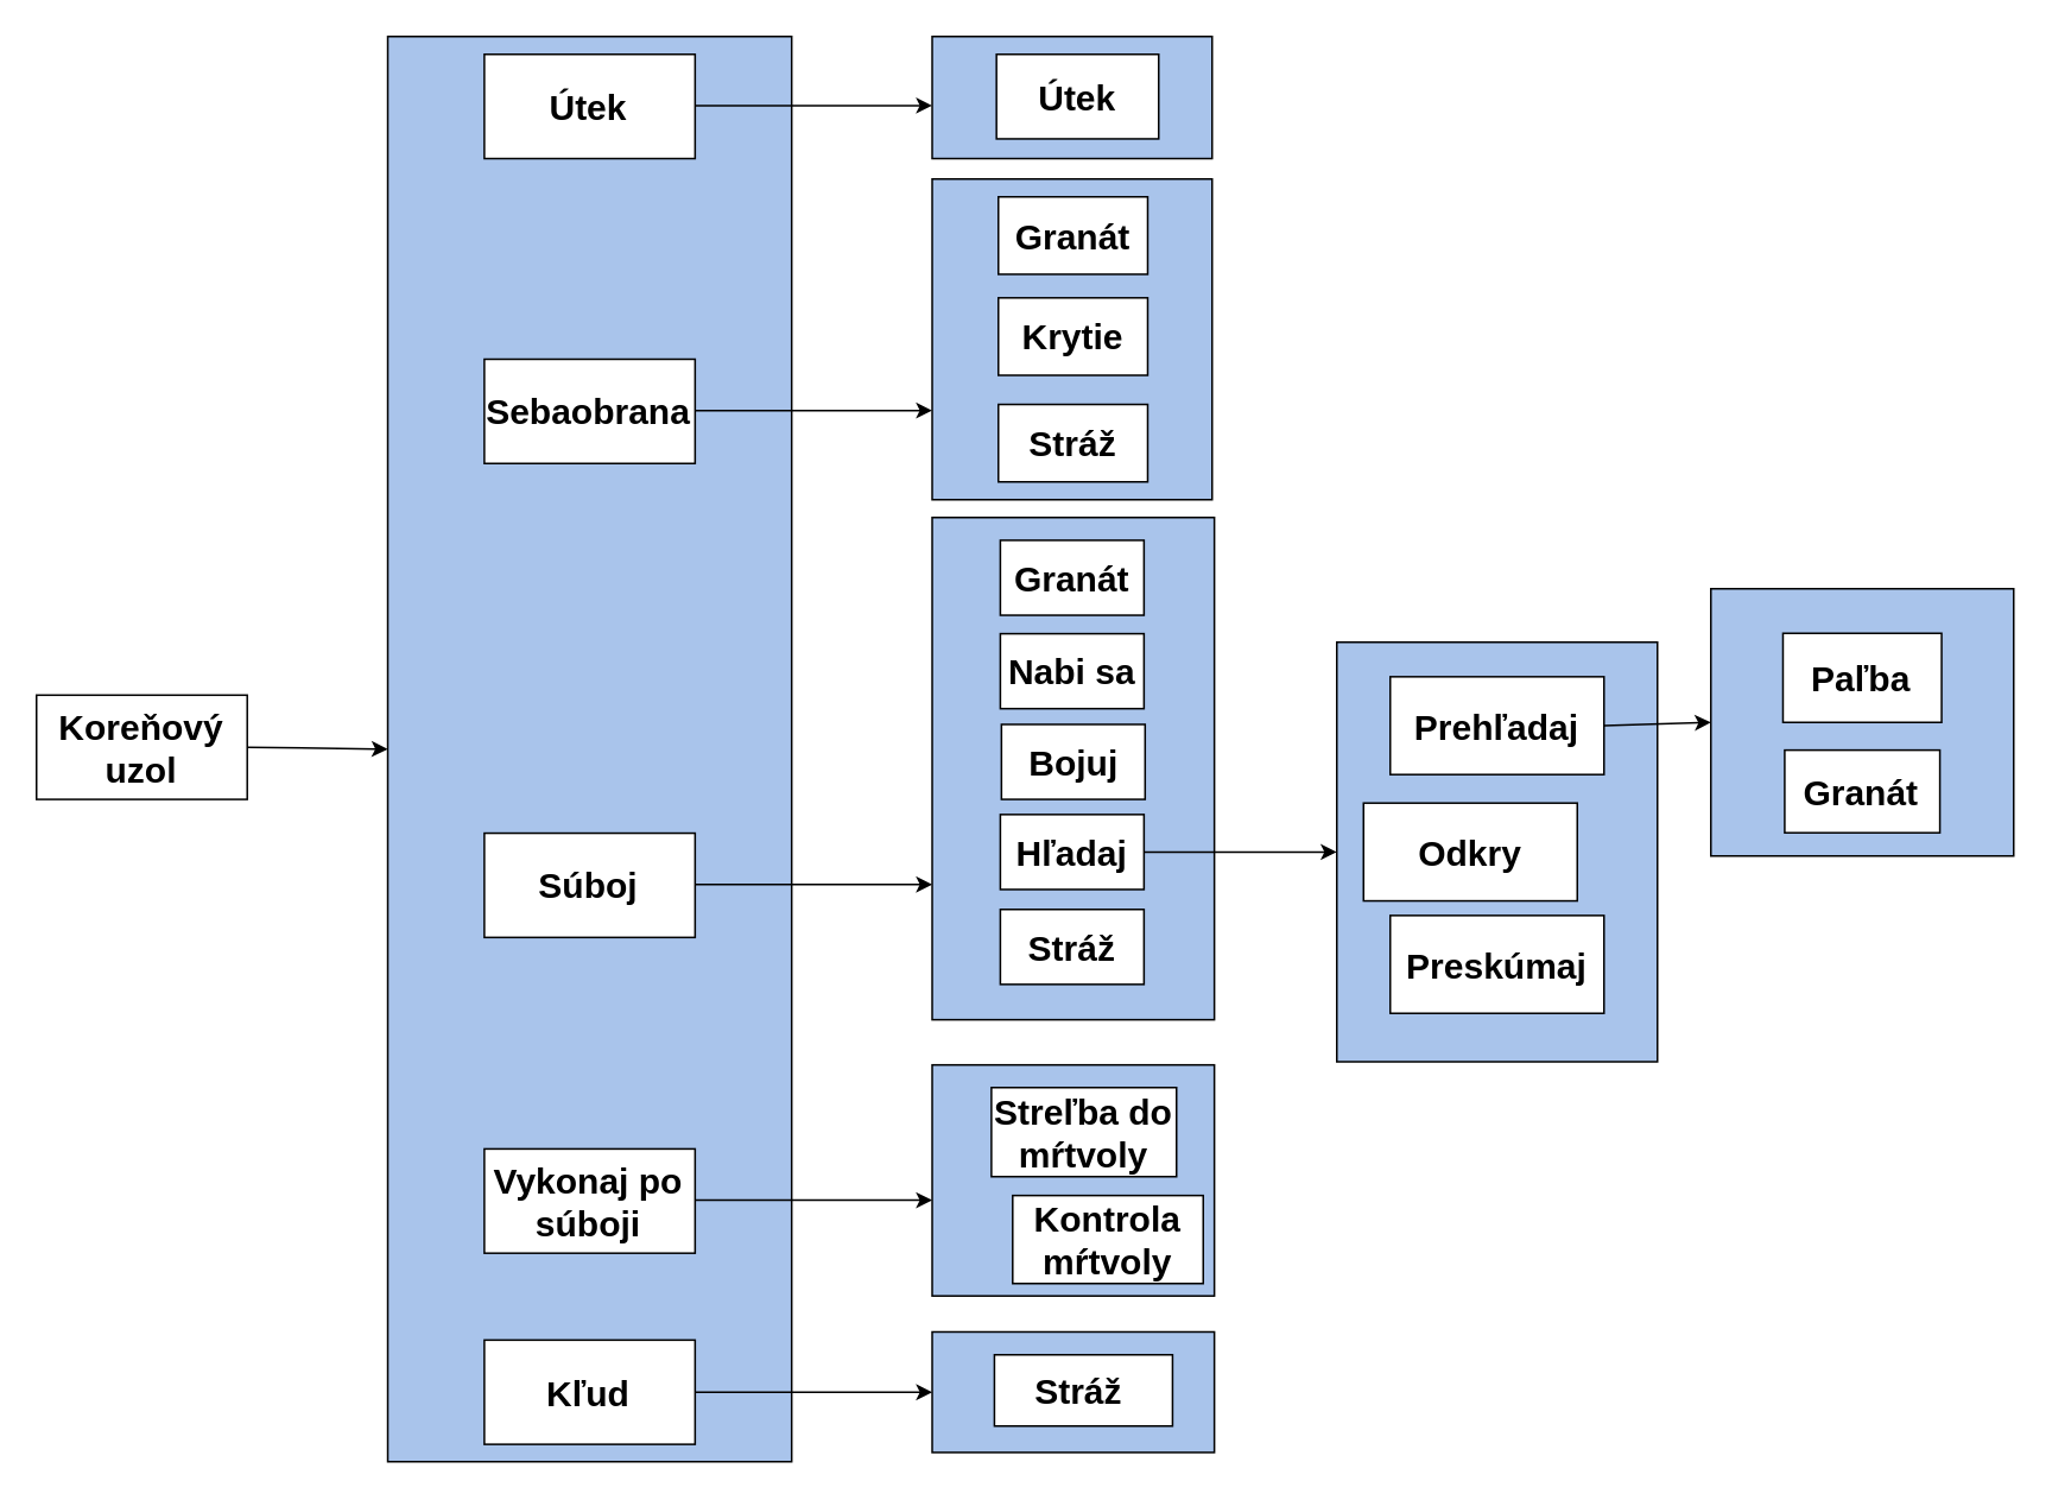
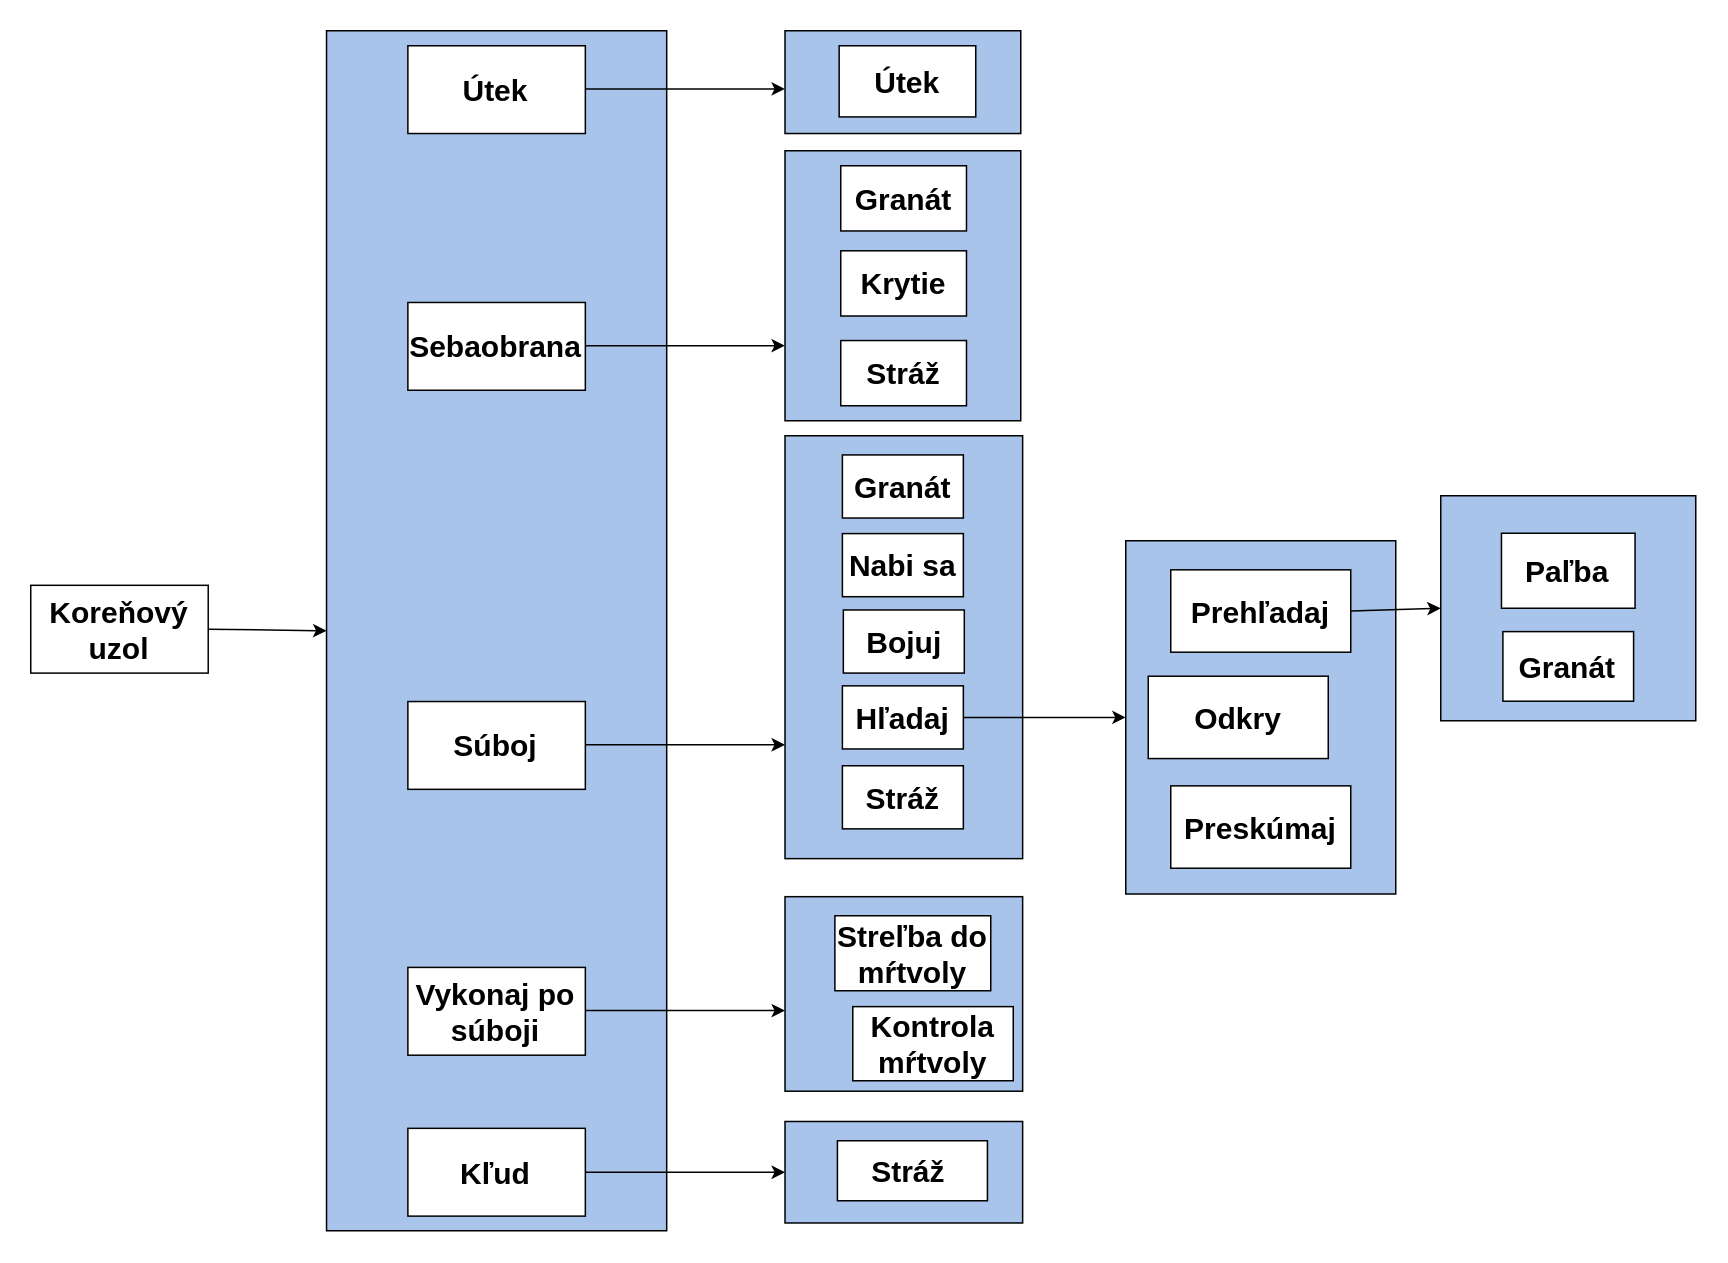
  <mxCell id="0" />
  <mxCell id="1" parent="0" />
  <mxCell id="2" value="Koreňový uzol" style="rounded=0;whiteSpace=wrap;html=1;fontSize=20;fontStyle=1" parent="1" vertex="1"><mxGeometry x="20" y="389.706" width="118.314" height="58.519" as="geometry" /></mxCell>
  <mxCell id="3" value="" style="rounded=0;whiteSpace=wrap;html=1;fillColor=#A9C4EB;fontSize=20;fontStyle=1" parent="1" vertex="1"><mxGeometry x="217.19" y="20" width="226.77" height="800" as="geometry" /></mxCell>
  <mxCell id="4" value="Kľud" style="rounded=0;whiteSpace=wrap;html=1;fontSize=20;fontStyle=1" parent="1" vertex="1"><mxGeometry x="271.418" y="751.728" width="118.314" height="58.519" as="geometry" /></mxCell>
  <mxCell id="5" value="Vykonaj po &lt;br style=&quot;font-size: 20px;&quot;&gt;súboji" style="rounded=0;whiteSpace=wrap;html=1;fontSize=20;fontStyle=1" parent="1" vertex="1"><mxGeometry x="271.418" y="644.444" width="118.314" height="58.519" as="geometry" /></mxCell>
  <mxCell id="6" value="Súboj" style="rounded=0;whiteSpace=wrap;html=1;fontSize=20;fontStyle=1" parent="1" vertex="1"><mxGeometry x="271.418" y="467.202" width="118.314" height="58.519" as="geometry" /></mxCell>
  <mxCell id="7" value="Sebaobrana" style="rounded=0;whiteSpace=wrap;html=1;fontSize=20;fontStyle=1" parent="1" vertex="1"><mxGeometry x="271.418" y="201.145" width="118.314" height="58.519" as="geometry" /></mxCell>
  <mxCell id="8" value="Útek" style="rounded=0;whiteSpace=wrap;html=1;fontSize=20;fontStyle=1" parent="1" vertex="1"><mxGeometry x="271.418" y="30.005" width="118.314" height="58.519" as="geometry" /></mxCell>
  <mxCell id="9" value="" style="endArrow=classic;html=1;rounded=0;exitX=1;exitY=0.5;exitDx=0;exitDy=0;entryX=0;entryY=0.5;entryDx=0;entryDy=0;fontSize=20;fontStyle=1" parent="1" source="4" target="22" edge="1"><mxGeometry width="50" height="50" relative="1" as="geometry"><mxPoint x="532.695" y="702.963" as="sourcePoint" /><mxPoint x="522.836" y="771.235" as="targetPoint" /></mxGeometry></mxCell>
  <mxCell id="10" value="" style="endArrow=classic;html=1;rounded=0;exitX=1;exitY=0.5;exitDx=0;exitDy=0;fontSize=20;fontStyle=1" parent="1" edge="1"><mxGeometry width="50" height="50" relative="1" as="geometry"><mxPoint x="389.732" y="673.216" as="sourcePoint" /><mxPoint x="522.836" y="673.216" as="targetPoint" /></mxGeometry></mxCell>
  <mxCell id="11" value="" style="endArrow=classic;html=1;rounded=0;exitX=1;exitY=0.5;exitDx=0;exitDy=0;fontSize=20;fontStyle=1" parent="1" edge="1"><mxGeometry width="50" height="50" relative="1" as="geometry"><mxPoint x="389.732" y="495.973" as="sourcePoint" /><mxPoint x="522.836" y="495.973" as="targetPoint" /></mxGeometry></mxCell>
  <mxCell id="12" value="" style="endArrow=classic;html=1;rounded=0;exitX=1;exitY=0.5;exitDx=0;exitDy=0;fontSize=20;fontStyle=1" parent="1" edge="1"><mxGeometry width="50" height="50" relative="1" as="geometry"><mxPoint x="389.732" y="229.916" as="sourcePoint" /><mxPoint x="522.836" y="229.916" as="targetPoint" /></mxGeometry></mxCell>
  <mxCell id="13" value="" style="endArrow=classic;html=1;rounded=0;exitX=1;exitY=0.5;exitDx=0;exitDy=0;fontSize=20;fontStyle=1" parent="1" edge="1"><mxGeometry width="50" height="50" relative="1" as="geometry"><mxPoint x="389.732" y="58.776" as="sourcePoint" /><mxPoint x="522.836" y="58.776" as="targetPoint" /></mxGeometry></mxCell>
  <mxCell id="14" value="" style="rounded=0;whiteSpace=wrap;html=1;fillColor=#A9C4EB;fontSize=20;fontStyle=1" parent="1" vertex="1"><mxGeometry x="522.84" y="100" width="157.16" height="180" as="geometry" /></mxCell>
  <mxCell id="15" value="" style="rounded=0;whiteSpace=wrap;html=1;fillColor=#A9C4EB;fontSize=20;fontStyle=1" parent="1" vertex="1"><mxGeometry x="522.84" y="20" width="157.16" height="68.52" as="geometry" /></mxCell>
  <mxCell id="16" value="Útek" style="rounded=0;whiteSpace=wrap;html=1;fontSize=20;fontStyle=1" parent="1" vertex="1"><mxGeometry x="558.94" y="30" width="91.06" height="47.46" as="geometry" /></mxCell>
  <mxCell id="17" value="" style="endArrow=classic;html=1;rounded=0;fontSize=20;fontStyle=1;exitX=1;exitY=0.5;exitDx=0;exitDy=0;entryX=0;entryY=0.5;entryDx=0;entryDy=0;" parent="1" target="3" edge="1" source="2"><mxGeometry width="50" height="50" relative="1" as="geometry"><mxPoint x="150" y="440" as="sourcePoint" /><mxPoint x="204.57" y="361.449" as="targetPoint" /></mxGeometry></mxCell>
  <mxCell id="18" value="" style="group;fontSize=20;" vertex="1" connectable="0" parent="1"><mxGeometry x="560" y="110" width="83.82" height="160" as="geometry" /></mxCell>
  <mxCell id="19" value="Stráž" style="rounded=0;whiteSpace=wrap;html=1;fontSize=20;fontStyle=1" parent="18" vertex="1"><mxGeometry y="116.531" width="83.82" height="43.469" as="geometry" /></mxCell>
  <mxCell id="20" value="Krytie" style="rounded=0;whiteSpace=wrap;html=1;fontSize=20;fontStyle=1" parent="18" vertex="1"><mxGeometry y="56.699" width="83.82" height="43.469" as="geometry" /></mxCell>
  <mxCell id="21" value="Granát" style="rounded=0;whiteSpace=wrap;html=1;fontSize=20;fontStyle=1" parent="18" vertex="1"><mxGeometry width="83.82" height="43.469" as="geometry" /></mxCell>
  <mxCell id="22" value="" style="rounded=0;whiteSpace=wrap;html=1;fillColor=#A9C4EB;fontSize=20;fontStyle=1" parent="1" vertex="1"><mxGeometry x="522.84" y="747.16" width="158.416" height="67.66" as="geometry" /></mxCell>
  <mxCell id="23" value="Stráž&amp;nbsp;" style="rounded=0;whiteSpace=wrap;html=1;fontSize=20;fontStyle=1" parent="1" vertex="1"><mxGeometry x="557.78" y="760" width="100" height="40" as="geometry" /></mxCell>
  <mxCell id="24" value="" style="rounded=0;whiteSpace=wrap;html=1;fillColor=#A9C4EB;fontSize=20;fontStyle=1" parent="1" vertex="1"><mxGeometry x="522.84" y="597.287" width="158.416" height="129.681" as="geometry" /></mxCell>
  <mxCell id="25" value="Kontrola mŕtvoly" style="rounded=0;whiteSpace=wrap;html=1;fontSize=20;fontStyle=1" parent="1" vertex="1"><mxGeometry x="568.03" y="670.59" width="106.97" height="49.41" as="geometry" /></mxCell>
  <mxCell id="26" value="Streľba do mŕtvoly" style="rounded=0;whiteSpace=wrap;html=1;fontSize=20;fontStyle=1" parent="1" vertex="1"><mxGeometry x="556.09" y="610" width="103.91" height="50" as="geometry" /></mxCell>
  <mxCell id="27" value="" style="rounded=0;whiteSpace=wrap;html=1;fillColor=#A9C4EB;fontSize=20;fontStyle=1" parent="1" vertex="1"><mxGeometry x="522.84" y="290" width="158.416" height="281.915" as="geometry" /></mxCell>
  <mxCell id="28" value="Stráž" style="rounded=0;whiteSpace=wrap;html=1;fontSize=20;fontStyle=1" parent="1" vertex="1"><mxGeometry x="561.095" y="509.995" width="80.642" height="42.067" as="geometry" /></mxCell>
  <mxCell id="29" value="Hľadaj" style="rounded=0;whiteSpace=wrap;html=1;fontSize=20;fontStyle=1" parent="1" vertex="1"><mxGeometry x="561.095" y="456.726" width="80.642" height="42.067" as="geometry" /></mxCell>
  <mxCell id="30" value="Bojuj" style="rounded=0;whiteSpace=wrap;html=1;fontSize=20;fontStyle=1" parent="1" vertex="1"><mxGeometry x="561.725" y="406.152" width="80.642" height="42.067" as="geometry" /></mxCell>
  <mxCell id="31" value="Nabi sa" style="rounded=0;whiteSpace=wrap;html=1;fontSize=20;fontStyle=1" parent="1" vertex="1"><mxGeometry x="561.095" y="355.228" width="80.642" height="42.067" as="geometry" /></mxCell>
  <mxCell id="32" value="Granát" style="rounded=0;whiteSpace=wrap;html=1;fontSize=20;fontStyle=1" parent="1" vertex="1"><mxGeometry x="561.095" y="302.794" width="80.642" height="42.067" as="geometry" /></mxCell>
  <mxCell id="33" value="" style="endArrow=classic;html=1;rounded=0;exitX=1;exitY=0.5;exitDx=0;exitDy=0;fontSize=20;fontStyle=1;entryX=0;entryY=0.5;entryDx=0;entryDy=0;" parent="1" edge="1" target="39" source="29"><mxGeometry width="50" height="50" relative="1" as="geometry"><mxPoint x="648.111" y="480.191" as="sourcePoint" /><mxPoint x="730" y="480.574" as="targetPoint" /></mxGeometry></mxCell>
  <mxCell id="34" value="" style="group;fontSize=20;" vertex="1" connectable="0" parent="1"><mxGeometry x="960" y="330" width="170" height="150" as="geometry" /></mxCell>
  <mxCell id="35" value="" style="rounded=0;whiteSpace=wrap;html=1;fillColor=#A9C4EB;fontSize=20;fontStyle=1" parent="34" vertex="1"><mxGeometry width="170" height="150" as="geometry" /></mxCell>
  <mxCell id="36" value="Granát" style="rounded=0;whiteSpace=wrap;html=1;fontSize=20;fontStyle=1" parent="34" vertex="1"><mxGeometry x="41.44" y="90.583" width="87.121" height="46.4" as="geometry" /></mxCell>
  <mxCell id="37" value="Paľba" style="rounded=0;whiteSpace=wrap;html=1;fontSize=20;fontStyle=1" parent="34" vertex="1"><mxGeometry x="40.476" y="25.0" width="89.048" height="50.0" as="geometry" /></mxCell>
  <mxCell id="38" value="" style="group;fontSize=20;" vertex="1" connectable="0" parent="1"><mxGeometry x="750" y="360" width="180" height="235.51" as="geometry" /></mxCell>
  <mxCell id="39" value="" style="rounded=0;whiteSpace=wrap;html=1;fillColor=#A9C4EB;fontSize=20;fontStyle=1" parent="38" vertex="1"><mxGeometry width="180" height="235.51" as="geometry" /></mxCell>
- <mxCell id="40" value="Preskúmaj" style="rounded=0;whiteSpace=wrap;html=1;fontSize=20;fontStyle=1" parent="38" vertex="1"><mxGeometry x="30" y="153.41" width="120" height="54.91" as="geometry" /></mxCell>
+ <mxCell id="40" value="Preskúmaj" style="rounded=0;whiteSpace=wrap;html=1;fontSize=20;fontStyle=1" parent="38" vertex="1"><mxGeometry x="30" y="163.41" width="120" height="54.91" as="geometry" /></mxCell>
  <mxCell id="41" value="Odkry" style="rounded=0;whiteSpace=wrap;html=1;fontSize=20;fontStyle=1" parent="38" vertex="1"><mxGeometry x="15" y="90.3" width="120" height="54.91" as="geometry" /></mxCell>
  <mxCell id="42" value="Prehľadaj" style="rounded=0;whiteSpace=wrap;html=1;fontSize=20;fontStyle=1" parent="38" vertex="1"><mxGeometry x="30" y="19.39" width="120" height="54.91" as="geometry" /></mxCell>
  <mxCell id="43" value="" style="endArrow=classic;html=1;rounded=0;exitX=1;exitY=0.5;exitDx=0;exitDy=0;entryX=0;entryY=0.5;entryDx=0;entryDy=0;fontSize=20;fontStyle=1;" parent="1" source="42" target="35" edge="1"><mxGeometry width="50" height="50" relative="1" as="geometry"><mxPoint x="789.043" y="450.84" as="sourcePoint" /><mxPoint x="855.299" y="450.352" as="targetPoint" /></mxGeometry></mxCell>
